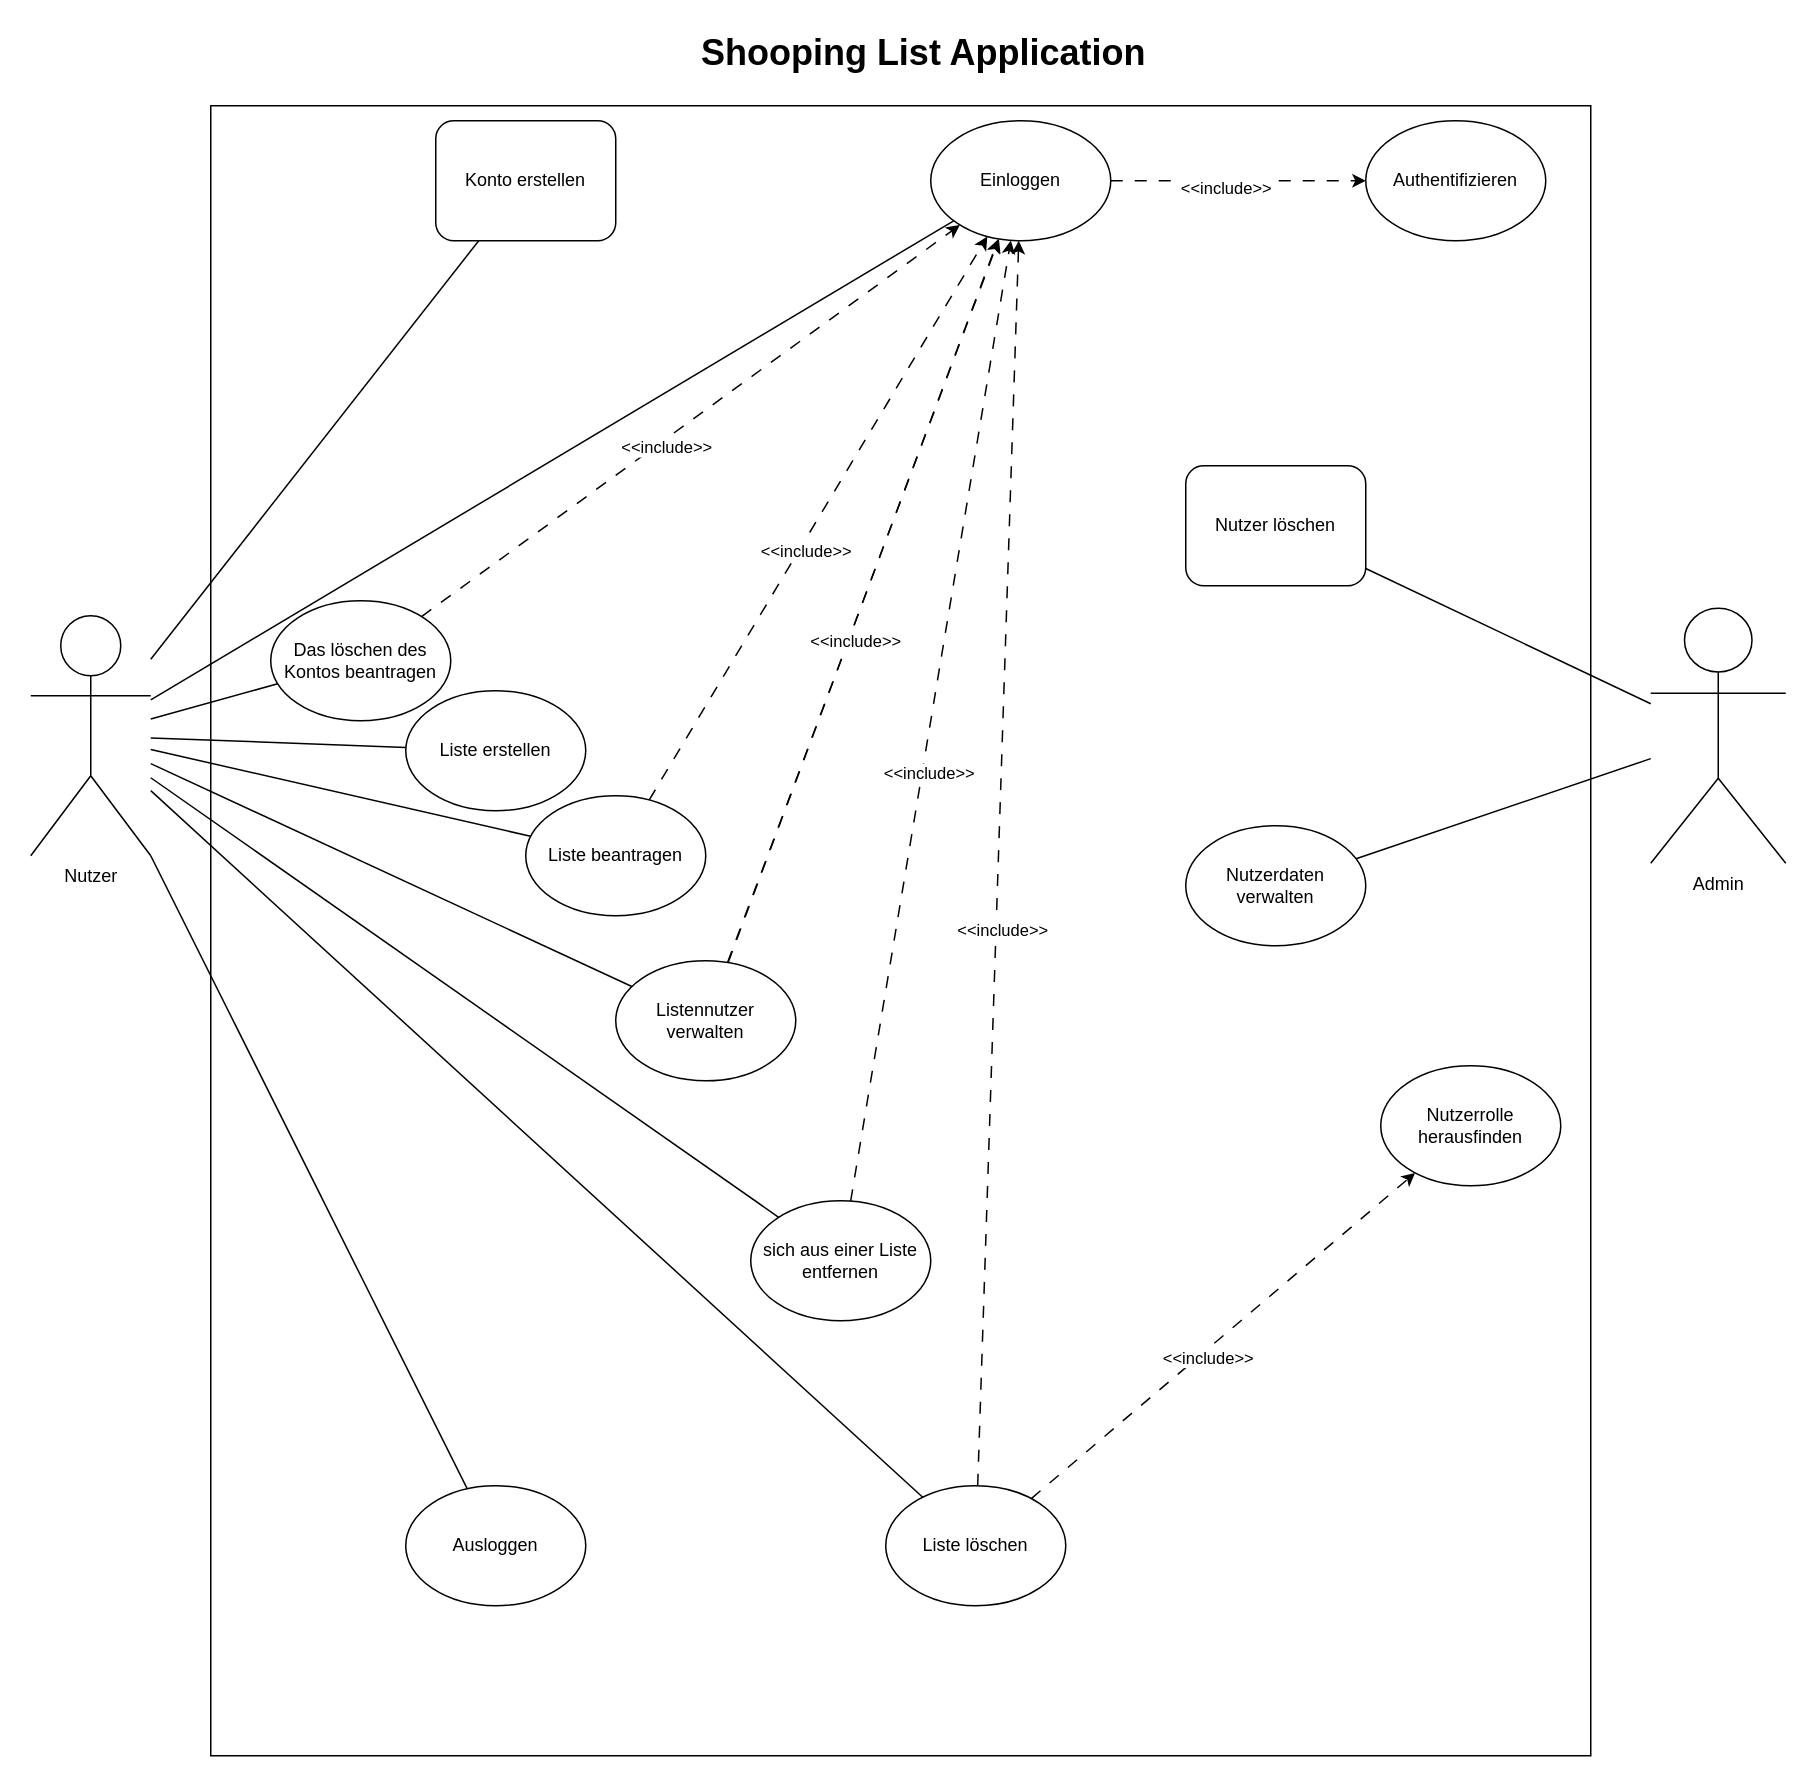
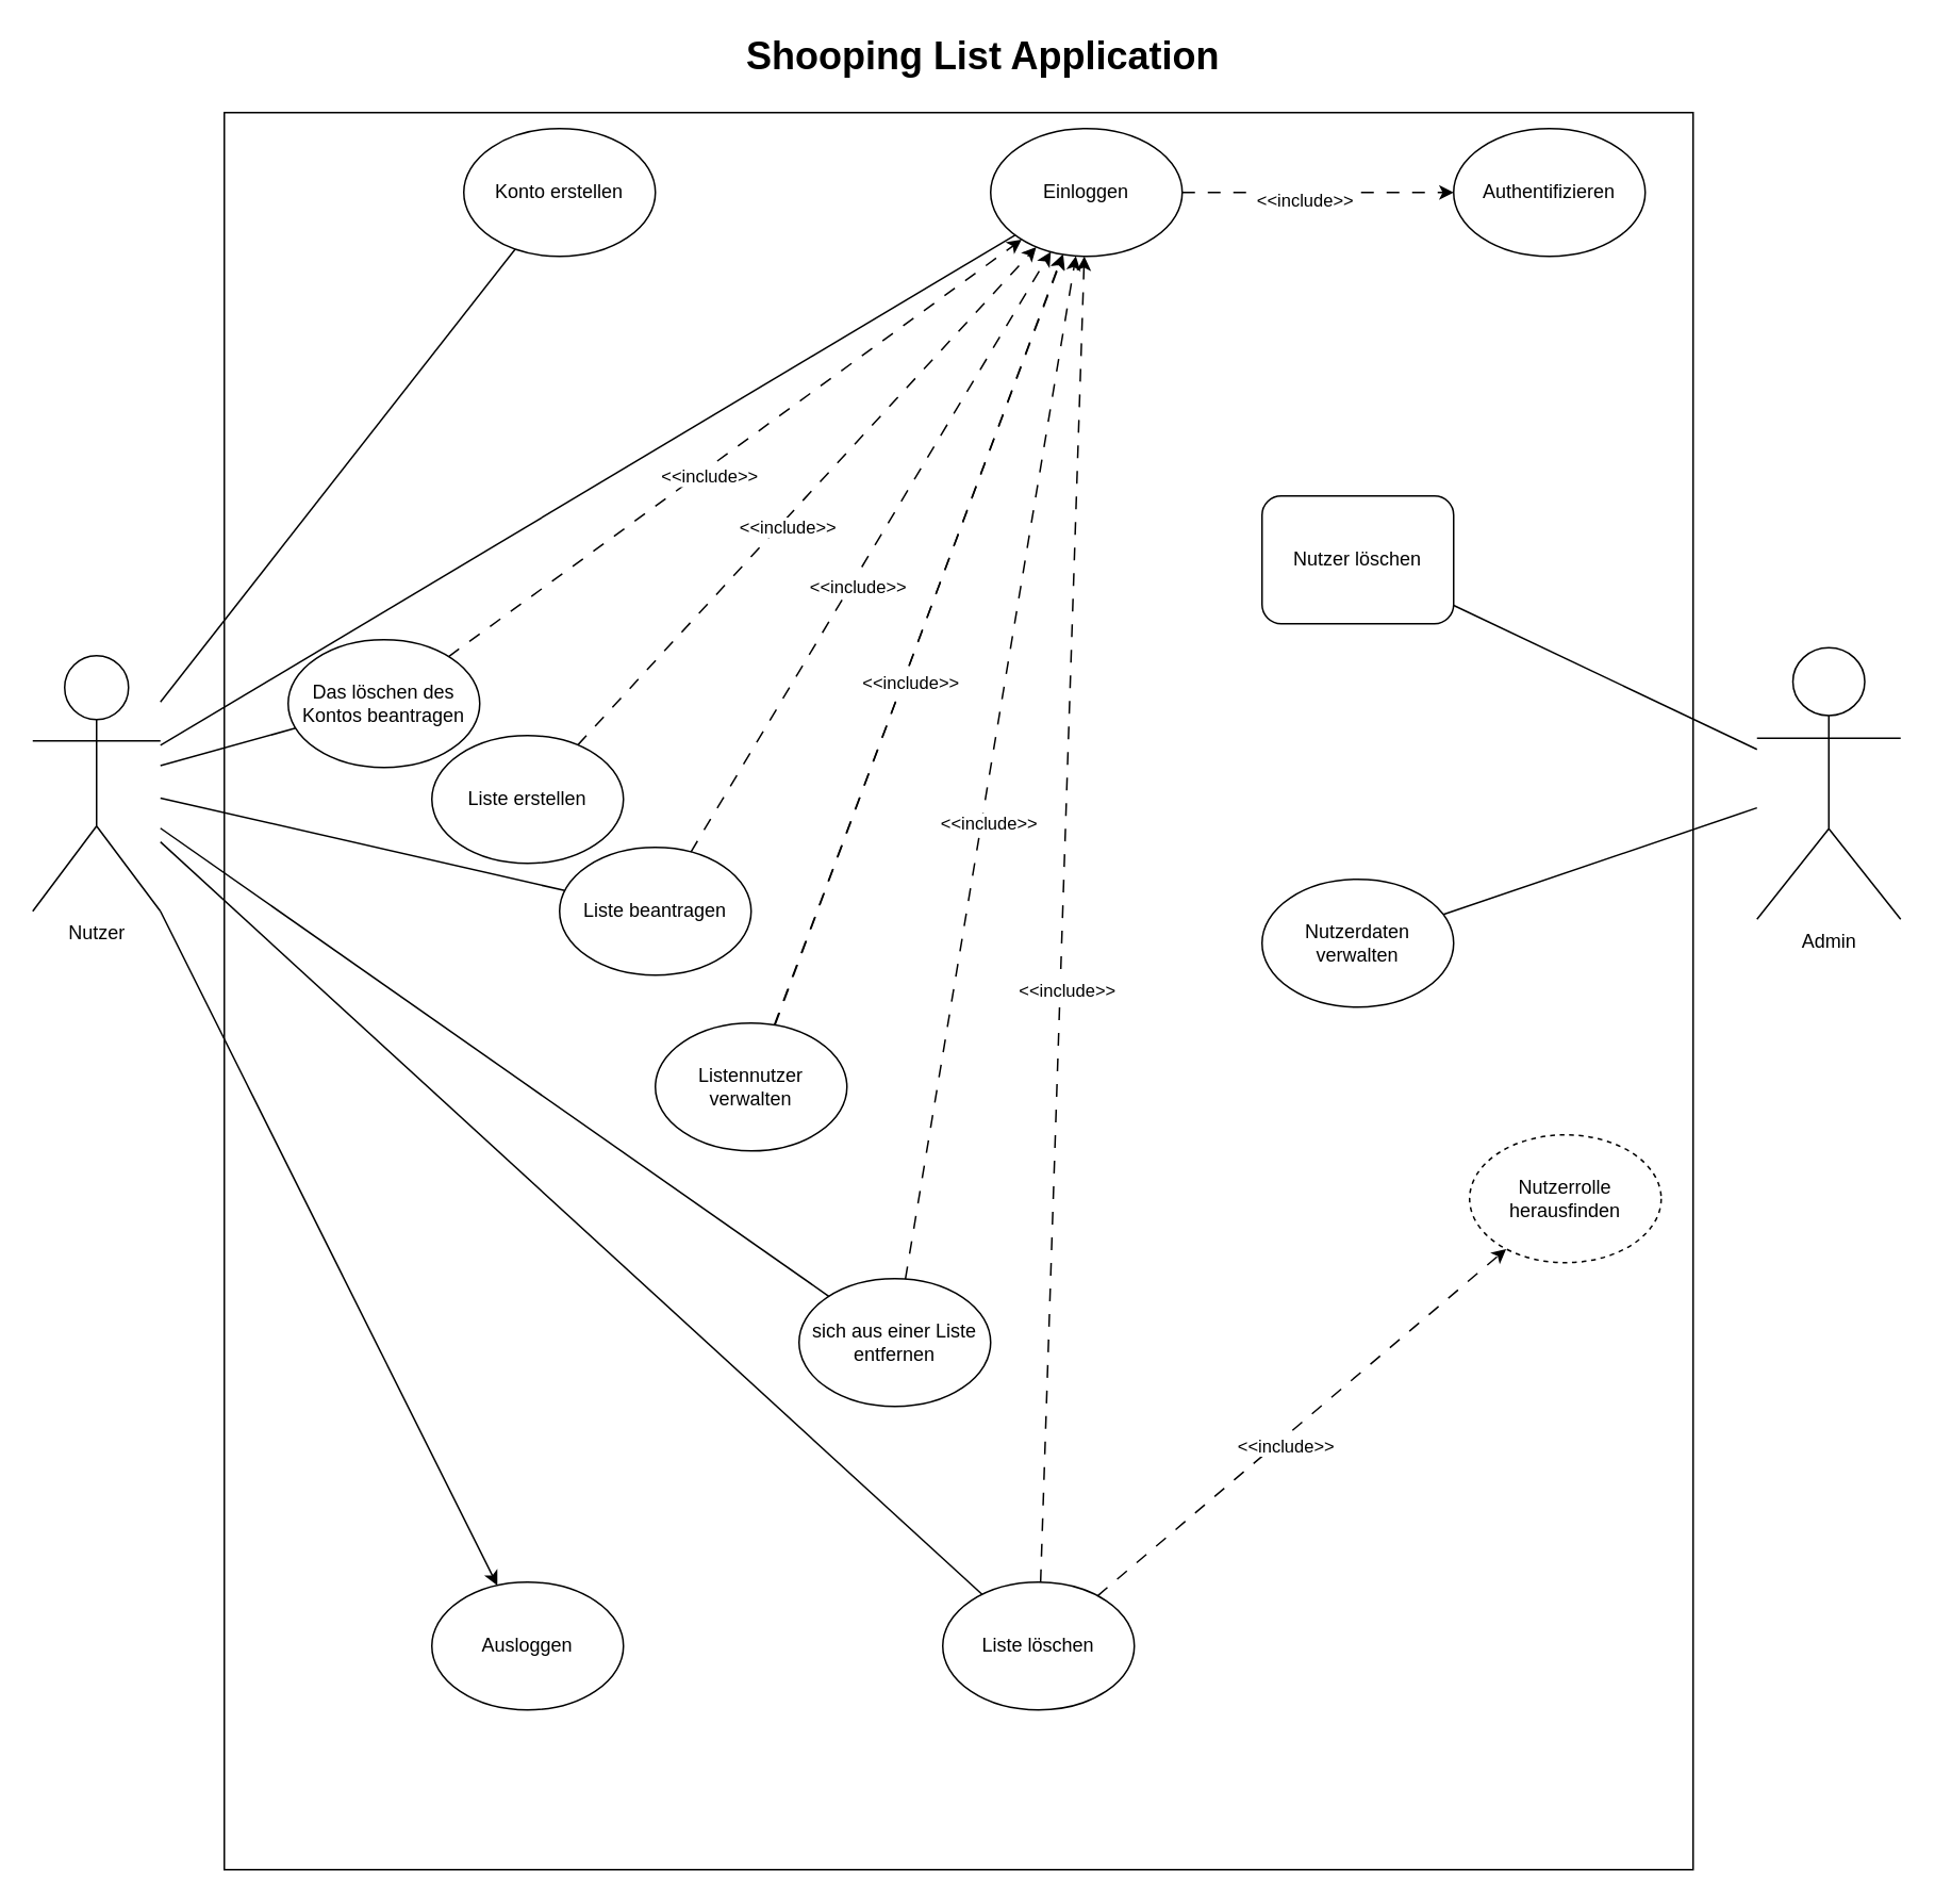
  <mxCell id="0" />
  <mxCell id="1" parent="0" />
  <mxCell id="2" value="" style="rounded=0;whiteSpace=wrap;html=1;" vertex="1" parent="1"><mxGeometry x="140" y="70" width="920" height="1100" as="geometry" /></mxCell>
  <mxCell id="3" value="Nutzer" style="shape=umlActor;verticalLabelPosition=bottom;verticalAlign=top;html=1;outlineConnect=0;" vertex="1" parent="1"><mxGeometry x="20" y="410" width="80" height="160" as="geometry" /></mxCell>
  <mxCell id="4" value="Admin" style="shape=umlActor;verticalLabelPosition=bottom;verticalAlign=top;html=1;outlineConnect=0;" vertex="1" parent="1"><mxGeometry x="1100" y="405" width="90" height="170" as="geometry" /></mxCell>
- <mxCell id="5" value="Konto erstellen" style="whiteSpace=wrap;html=1;rounded=1;" vertex="1" parent="1"><mxGeometry x="290" y="80" width="120" height="80" as="geometry" /></mxCell>
+ <mxCell id="5" value="Konto erstellen" style="ellipse;whiteSpace=wrap;html=1;" vertex="1" parent="1"><mxGeometry x="290" y="80" width="120" height="80" as="geometry" /></mxCell>
  <mxCell id="6" value="Liste erstellen" style="ellipse;whiteSpace=wrap;html=1;" vertex="1" parent="1"><mxGeometry x="270" y="460" width="120" height="80" as="geometry" /></mxCell>
  <mxCell id="7" value="Liste löschen" style="ellipse;whiteSpace=wrap;html=1;" vertex="1" parent="1"><mxGeometry x="590" y="990" width="120" height="80" as="geometry" /></mxCell>
  <mxCell id="8" value="Liste beantragen" style="ellipse;whiteSpace=wrap;html=1;" vertex="1" parent="1"><mxGeometry x="350" y="530" width="120" height="80" as="geometry" /></mxCell>
  <mxCell id="9" value="Authentifizieren" style="ellipse;whiteSpace=wrap;html=1;" vertex="1" parent="1"><mxGeometry x="910" y="80" width="120" height="80" as="geometry" /></mxCell>
  <mxCell id="10" value="Nutzer löschen" style="whiteSpace=wrap;html=1;rounded=1;" vertex="1" parent="1"><mxGeometry x="790" y="310" width="120" height="80" as="geometry" /></mxCell>
  <mxCell id="11" value="Shooping List Application" style="text;html=1;align=center;verticalAlign=middle;whiteSpace=wrap;rounded=0;fontSize=24;fontStyle=1" vertex="1" parent="1"><mxGeometry x="463" y="20" width="305" height="30" as="geometry" /></mxCell>
  <mxCell id="12" value="Das löschen des Kontos beantragen" style="ellipse;whiteSpace=wrap;html=1;" vertex="1" parent="1"><mxGeometry x="180" y="400" width="120" height="80" as="geometry" /></mxCell>
  <mxCell id="13" value="" style="endArrow=none;html=1;rounded=0;" edge="1" parent="1" source="3" target="5"><mxGeometry width="50" height="50" relative="1" as="geometry"><mxPoint x="20" y="290" as="sourcePoint" /><mxPoint x="70" y="240" as="targetPoint" /></mxGeometry></mxCell>
  <mxCell id="14" value="Einloggen" style="ellipse;whiteSpace=wrap;html=1;" vertex="1" parent="1"><mxGeometry x="620" y="80" width="120" height="80" as="geometry" /></mxCell>
  <mxCell id="15" value="" style="endArrow=none;html=1;rounded=0;" edge="1" parent="1" source="3" target="14"><mxGeometry width="50" height="50" relative="1" as="geometry"><mxPoint x="-70" y="680" as="sourcePoint" /><mxPoint x="-20" y="630" as="targetPoint" /></mxGeometry></mxCell>
  <mxCell id="16" value="Ausloggen" style="ellipse;whiteSpace=wrap;html=1;" vertex="1" parent="1"><mxGeometry x="270" y="990" width="120" height="80" as="geometry" /></mxCell>
- <mxCell id="17" value="" style="endArrow=none;html=1;rounded=0;" edge="1" parent="1" source="3" target="16"><mxGeometry width="50" height="50" relative="1" as="geometry"><mxPoint x="80" y="790" as="sourcePoint" /><mxPoint x="130" y="740" as="targetPoint" /></mxGeometry></mxCell>
+ <mxCell id="17" value="" style="endArrow=classic;html=1;rounded=0;" edge="1" parent="1" source="3" target="16"><mxGeometry width="50" height="50" relative="1" as="geometry"><mxPoint x="80" y="790" as="sourcePoint" /><mxPoint x="130" y="740" as="targetPoint" /></mxGeometry></mxCell>
  <mxCell id="18" value="" style="endArrow=none;html=1;rounded=0;" edge="1" parent="1" source="10" target="4"><mxGeometry width="50" height="50" relative="1" as="geometry"><mxPoint x="1100" y="290" as="sourcePoint" /><mxPoint x="1150" y="240" as="targetPoint" /></mxGeometry></mxCell>
  <mxCell id="19" value="Nutzerdaten verwalten" style="ellipse;whiteSpace=wrap;html=1;" vertex="1" parent="1"><mxGeometry x="790" y="550" width="120" height="80" as="geometry" /></mxCell>
  <mxCell id="20" value="" style="endArrow=none;html=1;rounded=0;" edge="1" parent="1" source="19" target="4"><mxGeometry width="50" height="50" relative="1" as="geometry"><mxPoint x="1120" y="770" as="sourcePoint" /><mxPoint x="1170" y="720" as="targetPoint" /></mxGeometry></mxCell>
  <mxCell id="21" value="" style="endArrow=none;html=1;rounded=0;" edge="1" parent="1" source="7" target="3"><mxGeometry width="50" height="50" relative="1" as="geometry"><mxPoint x="90" y="770" as="sourcePoint" /><mxPoint x="140" y="720" as="targetPoint" /></mxGeometry></mxCell>
  <mxCell id="22" value="" style="endArrow=none;html=1;rounded=0;" edge="1" parent="1" source="3" target="8"><mxGeometry width="50" height="50" relative="1" as="geometry"><mxPoint x="-250" y="480" as="sourcePoint" /><mxPoint x="-200" y="430" as="targetPoint" /></mxGeometry></mxCell>
- <mxCell id="23" value="Nutzerrolle herausfinden" style="ellipse;whiteSpace=wrap;html=1;" vertex="1" parent="1"><mxGeometry x="920" y="710" width="120" height="80" as="geometry" /></mxCell>
+ <mxCell id="23" value="Nutzerrolle herausfinden" style="ellipse;whiteSpace=wrap;html=1;dashed=1;" vertex="1" parent="1"><mxGeometry x="920" y="710" width="120" height="80" as="geometry" /></mxCell>
  <mxCell id="24" value="" style="endArrow=none;html=1;rounded=0;" edge="1" parent="1" source="3" target="12"><mxGeometry width="50" height="50" relative="1" as="geometry"><mxPoint x="-280" y="600" as="sourcePoint" /><mxPoint x="-230" y="550" as="targetPoint" /></mxGeometry></mxCell>
- <mxCell id="25" value="" style="endArrow=none;html=1;rounded=0;" edge="1" parent="1" source="3" target="6"><mxGeometry width="50" height="50" relative="1" as="geometry"><mxPoint x="-70" y="640" as="sourcePoint" /><mxPoint x="-20" y="590" as="targetPoint" /></mxGeometry></mxCell>
  <mxCell id="26" value="" style="endArrow=classic;rounded=0;dashed=1;dashPattern=8 8;" edge="1" parent="1" source="7" target="23"><mxGeometry width="50" height="50" relative="1" as="geometry"><mxPoint x="520" y="810" as="sourcePoint" /><mxPoint x="570" y="760" as="targetPoint" /></mxGeometry></mxCell>
  <mxCell id="27" value="&amp;lt;&amp;lt;include&amp;gt;&amp;gt;" style="edgeLabel;html=1;align=center;verticalAlign=middle;resizable=0;points=[];" vertex="1" connectable="0" parent="26"><mxGeometry x="-0.106" y="-4" relative="1" as="geometry"><mxPoint as="offset" /></mxGeometry></mxCell>
  <mxCell id="28" value="" style="endArrow=classic;rounded=0;dashed=1;dashPattern=8 8;" edge="1" parent="1" source="14" target="9"><mxGeometry width="50" height="50" relative="1" as="geometry"><mxPoint x="450" y="760" as="sourcePoint" /><mxPoint x="598" y="700" as="targetPoint" /></mxGeometry></mxCell>
  <mxCell id="29" value="&amp;lt;&amp;lt;include&amp;gt;&amp;gt;" style="edgeLabel;html=1;align=center;verticalAlign=middle;resizable=0;points=[];" vertex="1" connectable="0" parent="28"><mxGeometry x="-0.106" y="-4" relative="1" as="geometry"><mxPoint as="offset" /></mxGeometry></mxCell>
+ <mxCell id="30" value="" style="endArrow=classic;rounded=0;dashed=1;dashPattern=8 8;" edge="1" parent="1" source="6" target="14"><mxGeometry width="50" height="50" relative="1" as="geometry"><mxPoint x="460" y="770" as="sourcePoint" /><mxPoint x="608" y="710" as="targetPoint" /></mxGeometry></mxCell>
+ <mxCell id="31" value="&amp;lt;&amp;lt;include&amp;gt;&amp;gt;" style="edgeLabel;html=1;align=center;verticalAlign=middle;resizable=0;points=[];" vertex="1" connectable="0" parent="30"><mxGeometry x="-0.106" y="-4" relative="1" as="geometry"><mxPoint as="offset" /></mxGeometry></mxCell>
  <mxCell id="32" value="" style="endArrow=classic;rounded=0;dashed=1;dashPattern=8 8;" edge="1" parent="1" source="8" target="14"><mxGeometry width="50" height="50" relative="1" as="geometry"><mxPoint x="648" y="410" as="sourcePoint" /><mxPoint x="648" y="230" as="targetPoint" /></mxGeometry></mxCell>
  <mxCell id="33" value="&amp;lt;&amp;lt;include&amp;gt;&amp;gt;" style="edgeLabel;html=1;align=center;verticalAlign=middle;resizable=0;points=[];" vertex="1" connectable="0" parent="32"><mxGeometry x="-0.106" y="-4" relative="1" as="geometry"><mxPoint as="offset" /></mxGeometry></mxCell>
  <mxCell id="34" value="" style="endArrow=classic;rounded=0;dashed=1;dashPattern=8 8;" edge="1" parent="1" source="7" target="14"><mxGeometry width="50" height="50" relative="1" as="geometry"><mxPoint x="528" y="770" as="sourcePoint" /><mxPoint x="528" y="590" as="targetPoint" /></mxGeometry></mxCell>
  <mxCell id="35" value="&amp;lt;&amp;lt;include&amp;gt;&amp;gt;" style="edgeLabel;html=1;align=center;verticalAlign=middle;resizable=0;points=[];" vertex="1" connectable="0" parent="34"><mxGeometry x="-0.106" y="-4" relative="1" as="geometry"><mxPoint as="offset" /></mxGeometry></mxCell>
  <mxCell id="36" value="" style="endArrow=classic;rounded=0;dashed=1;dashPattern=8 8;" edge="1" parent="1" source="12" target="14"><mxGeometry width="50" height="50" relative="1" as="geometry"><mxPoint x="391" y="431" as="sourcePoint" /><mxPoint x="447" y="229" as="targetPoint" /></mxGeometry></mxCell>
  <mxCell id="37" value="&amp;lt;&amp;lt;include&amp;gt;&amp;gt;" style="edgeLabel;html=1;align=center;verticalAlign=middle;resizable=0;points=[];" vertex="1" connectable="0" parent="36"><mxGeometry x="-0.106" y="-4" relative="1" as="geometry"><mxPoint as="offset" /></mxGeometry></mxCell>
  <mxCell id="38" value="Listennutzer verwalten" style="ellipse;whiteSpace=wrap;html=1;" vertex="1" parent="1"><mxGeometry x="410" y="640" width="120" height="80" as="geometry" /></mxCell>
- <mxCell id="39" value="" style="endArrow=none;html=1;rounded=0;" edge="1" parent="1" source="3" target="38"><mxGeometry width="50" height="50" relative="1" as="geometry"><mxPoint x="280" y="740" as="sourcePoint" /><mxPoint x="330" y="690" as="targetPoint" /></mxGeometry></mxCell>
  <mxCell id="40" value="" style="endArrow=classic;rounded=0;dashed=1;dashPattern=8 8;" edge="1" parent="1" source="38" target="14"><mxGeometry width="50" height="50" relative="1" as="geometry"><mxPoint x="466" y="550" as="sourcePoint" /><mxPoint x="512" y="230" as="targetPoint" /></mxGeometry></mxCell>
  <mxCell id="41" value="&amp;lt;&amp;lt;include&amp;gt;&amp;gt;" style="edgeLabel;html=1;align=center;verticalAlign=middle;resizable=0;points=[];" vertex="1" connectable="0" parent="40"><mxGeometry x="-0.106" y="-4" relative="1" as="geometry"><mxPoint as="offset" /></mxGeometry></mxCell>
  <mxCell id="42" value="sich aus einer Liste entfernen" style="ellipse;whiteSpace=wrap;html=1;" vertex="1" parent="1"><mxGeometry x="500" y="800" width="120" height="80" as="geometry" /></mxCell>
  <mxCell id="43" value="" style="endArrow=none;html=1;rounded=0;" edge="1" parent="1" source="42" target="3"><mxGeometry width="50" height="50" relative="1" as="geometry"><mxPoint x="-210" y="700" as="sourcePoint" /><mxPoint x="-160" y="650" as="targetPoint" /></mxGeometry></mxCell>
  <mxCell id="44" value="" style="endArrow=classic;rounded=0;dashed=1;dashPattern=8 8;" edge="1" parent="1"><mxGeometry width="50" height="50" relative="1" as="geometry"><mxPoint x="485" y="641" as="sourcePoint" /><mxPoint x="665" y="159" as="targetPoint" /></mxGeometry></mxCell>
  <mxCell id="45" value="&amp;lt;&amp;lt;include&amp;gt;&amp;gt;" style="edgeLabel;html=1;align=center;verticalAlign=middle;resizable=0;points=[];" vertex="1" connectable="0" parent="44"><mxGeometry x="-0.106" y="-4" relative="1" as="geometry"><mxPoint as="offset" /></mxGeometry></mxCell>
  <mxCell id="46" value="" style="endArrow=classic;rounded=0;dashed=1;dashPattern=8 8;" edge="1" parent="1" source="42" target="14"><mxGeometry width="50" height="50" relative="1" as="geometry"><mxPoint x="555" y="661" as="sourcePoint" /><mxPoint x="735" y="179" as="targetPoint" /></mxGeometry></mxCell>
  <mxCell id="47" value="&amp;lt;&amp;lt;include&amp;gt;&amp;gt;" style="edgeLabel;html=1;align=center;verticalAlign=middle;resizable=0;points=[];" vertex="1" connectable="0" parent="46"><mxGeometry x="-0.106" y="-4" relative="1" as="geometry"><mxPoint as="offset" /></mxGeometry></mxCell>
